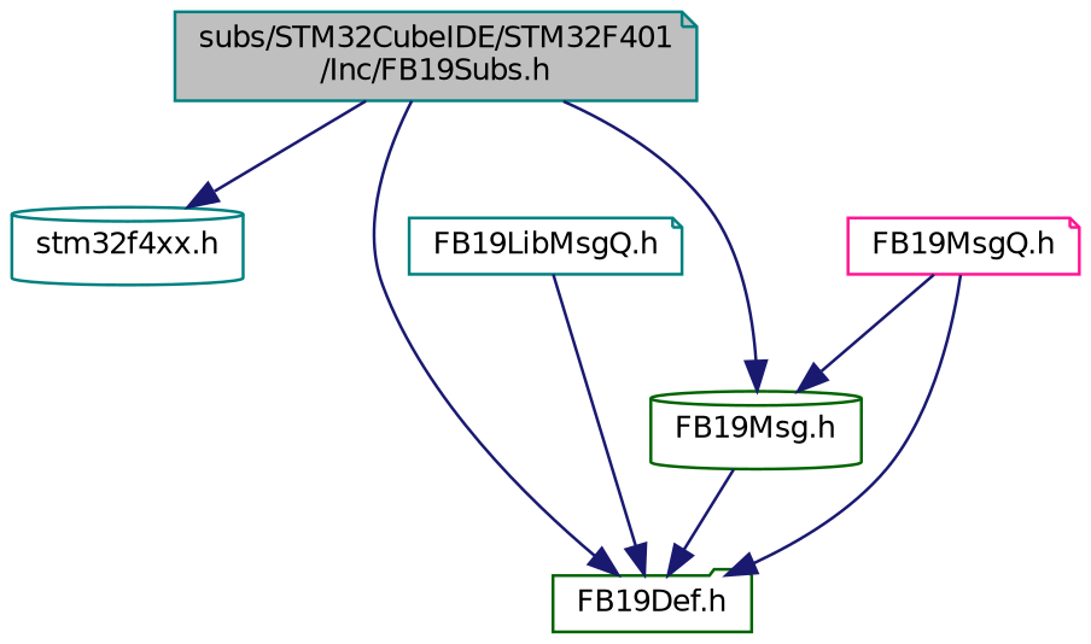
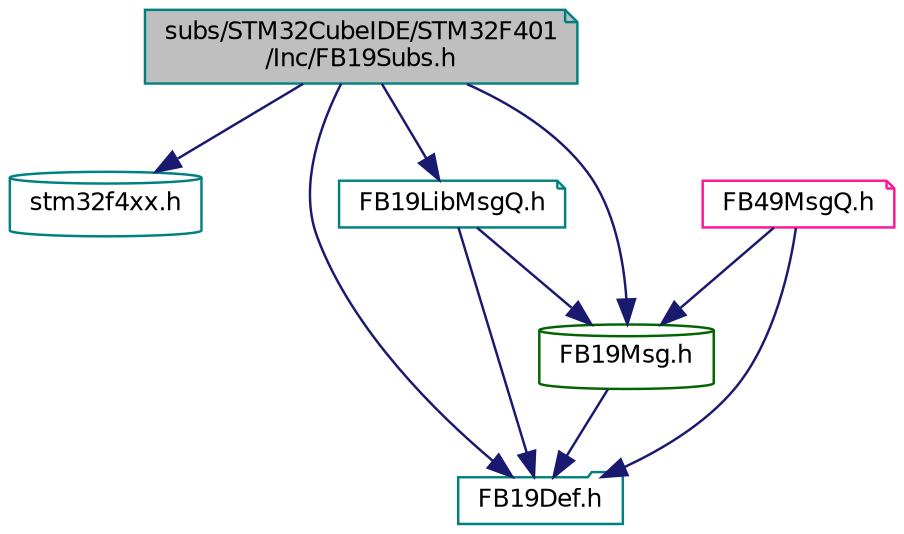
  digraph {
    node [color=teal fillcolor=white fontname=Helvetica fontsize=10 shape=note style=filled]
    edge [color=midnightblue fontname=Helvetica fontsize=10 labelfontname=Helvetica labelfontsize=10 style=solid]
    n1 [fillcolor=grey75 fontcolor=black height=0.2 label="subs/STM32CubeIDE/STM32F401\l/Inc/FB19Subs.h" width=0.4]
    n2 [height=0.2 label="stm32f4xx.h" shape=cylinder width=0.4]
-   n3 [color=darkgreen height=0.2 label="FB19Def.h" shape=folder width=0.4]
+   n3 [height=0.2 label="FB19Def.h" shape=folder width=0.4]
    n4 [height=0.2 label="FB19LibMsgQ.h" width=0.4]
    n5 [color=darkgreen height=0.2 label="FB19Msg.h" shape=cylinder width=0.4]
-   n6 [color=deeppink height=0.2 label="FB19MsgQ.h" width=0.4]
+   n6 [color=deeppink height=0.2 label="FB49MsgQ.h" width=0.4]
    n1 -> n2
    n1 -> n3
+   n1 -> n4
    n1 -> n5
    n4 -> n3
+   n4 -> n5
    n5 -> n3
    n6 -> n3
    n6 -> n5
  }
